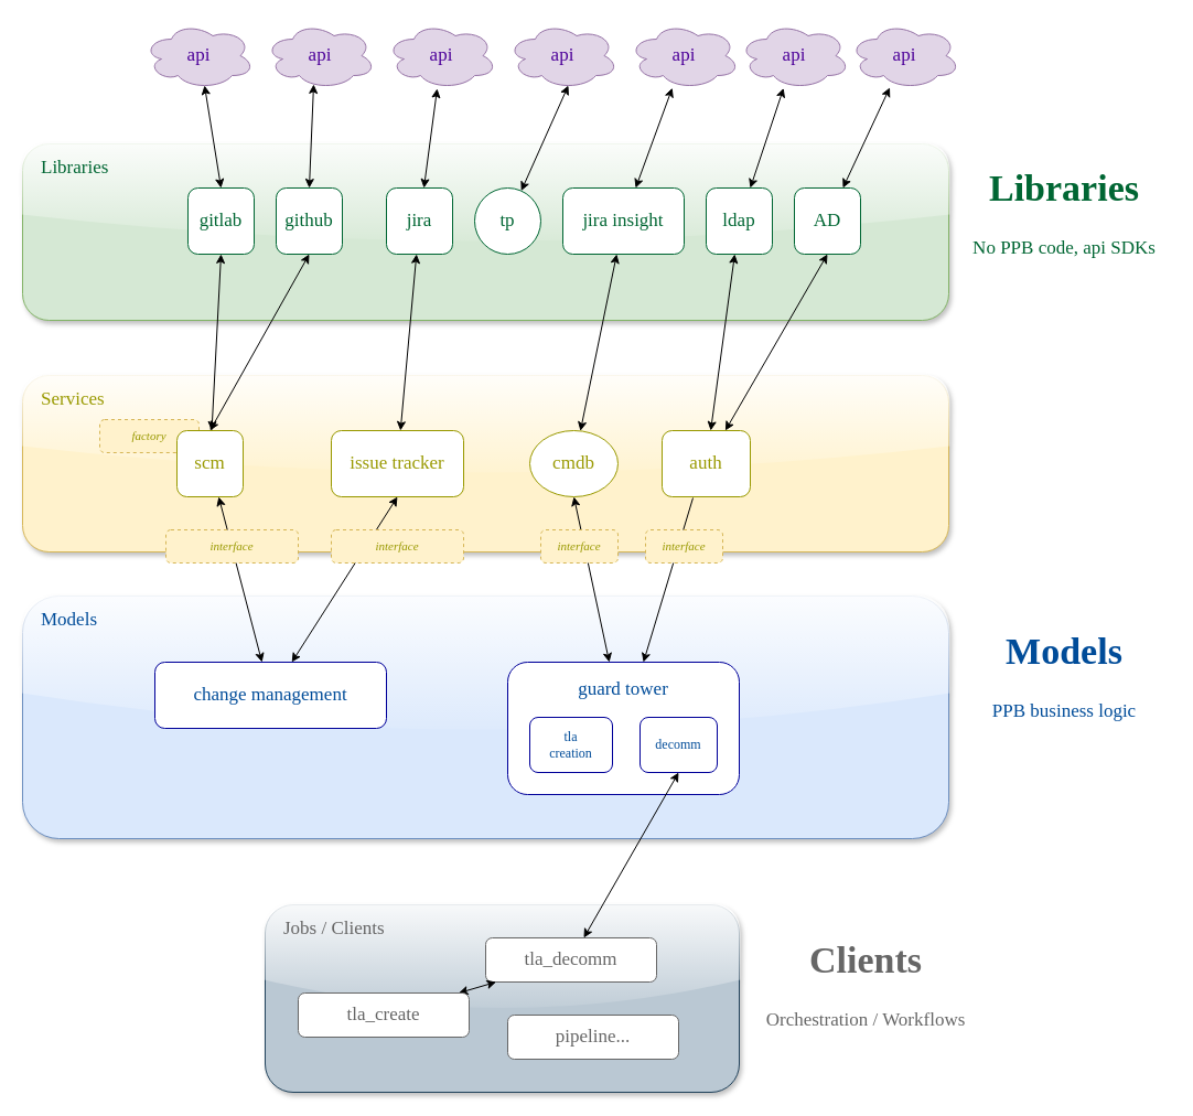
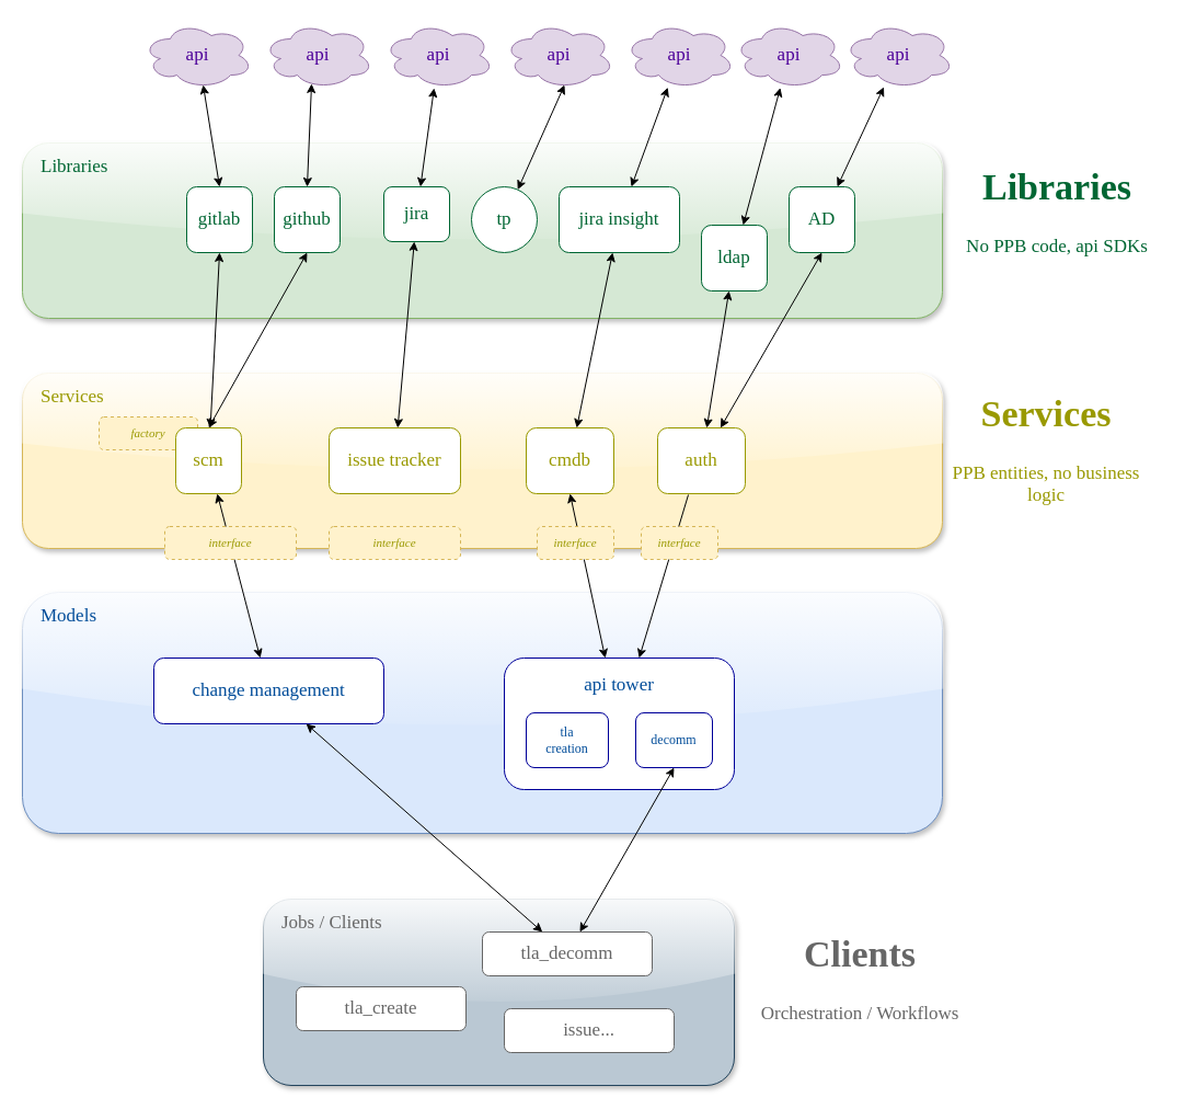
  <mxCell id="0" />
  <mxCell id="1" parent="0" />
  <mxCell id="2" value="Libraries" style="rounded=1;whiteSpace=wrap;html=1;fillColor=#d5e8d4;strokeColor=#82b366;fontSize=17;fontStyle=0;fontFamily=Verdana;align=left;verticalAlign=top;spacingTop=5;spacingLeft=15;shadow=1;sketch=0;glass=1;fontColor=#006633;" vertex="1" parent="1"><mxGeometry x="20" y="130" width="840" height="160" as="geometry" /></mxCell>
  <mxCell id="3" value="Services" style="rounded=1;whiteSpace=wrap;html=1;fillColor=#fff2cc;strokeColor=#d6b656;fontSize=17;fontStyle=0;fontFamily=Verdana;align=left;verticalAlign=top;spacingTop=5;spacingLeft=15;shadow=1;sketch=0;glass=1;fontColor=#999900;" vertex="1" parent="1"><mxGeometry x="20" y="340" width="840" height="160" as="geometry" /></mxCell>
  <mxCell id="4" value="Models" style="rounded=1;whiteSpace=wrap;html=1;fillColor=#dae8fc;strokeColor=#6c8ebf;fontSize=17;fontStyle=0;fontFamily=Verdana;align=left;verticalAlign=top;spacingTop=5;spacingLeft=15;shadow=1;sketch=0;glass=1;fontColor=#004C99;" vertex="1" parent="1"><mxGeometry x="20" y="540" width="840" height="220" as="geometry" /></mxCell>
  <mxCell id="5" value="gitlab" style="whiteSpace=wrap;html=1;aspect=fixed;fontFamily=Verdana;fontSize=17;align=center;verticalAlign=middle;fontColor=#006633;strokeColor=#006633;rounded=1;" vertex="1" parent="1"><mxGeometry x="170" y="170" width="60" height="60" as="geometry" /></mxCell>
  <mxCell id="6" value="github" style="whiteSpace=wrap;html=1;aspect=fixed;fontFamily=Verdana;fontSize=17;align=center;verticalAlign=middle;fontColor=#006633;strokeColor=#006633;rounded=1;" vertex="1" parent="1"><mxGeometry x="250" y="170" width="60" height="60" as="geometry" /></mxCell>
- <mxCell id="7" value="jira" style="whiteSpace=wrap;html=1;aspect=fixed;fontFamily=Verdana;fontSize=17;align=center;verticalAlign=middle;fontColor=#006633;strokeColor=#006633;rounded=1;" vertex="1" parent="1"><mxGeometry x="350" y="170" width="60" height="60" as="geometry" /></mxCell>
+ <mxCell id="7" value="jira" style="whiteSpace=wrap;html=1;aspect=fixed;fontFamily=Verdana;fontSize=17;align=center;verticalAlign=middle;fontColor=#006633;strokeColor=#006633;rounded=1;" vertex="1" parent="1"><mxGeometry x="350" y="170" width="60" height="50" as="geometry" /></mxCell>
  <mxCell id="8" value="tp" style="ellipse;whiteSpace=wrap;html=1;aspect=fixed;fontFamily=Verdana;fontSize=17;align=center;verticalAlign=middle;fontColor=#006633;strokeColor=#006633;" vertex="1" parent="1"><mxGeometry x="430" y="170" width="60" height="60" as="geometry" /></mxCell>
  <mxCell id="9" value="api" style="ellipse;shape=cloud;whiteSpace=wrap;html=1;fontFamily=Verdana;fontSize=17;align=center;verticalAlign=middle;fillColor=#e1d5e7;strokeColor=#9673a6;fontColor=#4C0099;" vertex="1" parent="1"><mxGeometry x="130" width="100" height="60" as="geometry" y="20" /></mxCell>
  <mxCell id="10" value="api" style="ellipse;shape=cloud;whiteSpace=wrap;html=1;fontFamily=Verdana;fontSize=17;align=center;verticalAlign=middle;fillColor=#e1d5e7;strokeColor=#9673a6;fontColor=#4C0099;" vertex="1" parent="1"><mxGeometry x="240" width="100" height="60" as="geometry" y="20" /></mxCell>
  <mxCell id="11" value="api" style="ellipse;shape=cloud;whiteSpace=wrap;html=1;fontFamily=Verdana;fontSize=17;align=center;verticalAlign=middle;fillColor=#e1d5e7;strokeColor=#9673a6;fontColor=#4C0099;" vertex="1" parent="1"><mxGeometry x="350" width="100" height="60" as="geometry" y="20" /></mxCell>
  <mxCell id="12" value="api" style="ellipse;shape=cloud;whiteSpace=wrap;html=1;fontFamily=Verdana;fontSize=17;align=center;verticalAlign=middle;fillColor=#e1d5e7;strokeColor=#9673a6;fontColor=#4C0099;" vertex="1" parent="1"><mxGeometry x="460" width="100" height="60" as="geometry" y="20" /></mxCell>
  <mxCell id="13" value="change management" style="rounded=1;whiteSpace=wrap;html=1;fontFamily=Verdana;fontSize=17;align=center;verticalAlign=middle;strokeColor=#000099;fontColor=#004C99;" vertex="1" parent="1"><mxGeometry x="140" y="600" width="210" height="60" as="geometry" /></mxCell>
  <mxCell id="14" value="" style="endArrow=classic;startArrow=classic;html=1;fontFamily=Verdana;fontSize=17;fontColor=#000099;exitX=0.5;exitY=0;exitDx=0;exitDy=0;entryX=0.55;entryY=0.95;entryDx=0;entryDy=0;entryPerimeter=0;" edge="1" parent="1" source="5" target="9"><mxGeometry width="50" height="50" relative="1" as="geometry"><mxPoint x="520" y="340" as="sourcePoint" /><mxPoint x="200" y="80" as="targetPoint" /></mxGeometry></mxCell>
  <mxCell id="15" value="" style="endArrow=classic;startArrow=classic;html=1;fontFamily=Verdana;fontSize=17;fontColor=#000099;entryX=0.44;entryY=0.933;entryDx=0;entryDy=0;entryPerimeter=0;exitX=0.5;exitY=0;exitDx=0;exitDy=0;exitPerimeter=0;" edge="1" parent="1" source="6" target="10"><mxGeometry width="50" height="50" relative="1" as="geometry"><mxPoint x="270" y="180" as="sourcePoint" /><mxPoint x="195" y="87" as="targetPoint" /></mxGeometry></mxCell>
  <mxCell id="16" value="" style="endArrow=classic;startArrow=classic;html=1;fontFamily=Verdana;fontSize=17;fontColor=#000099;" edge="1" parent="1" source="7" target="11"><mxGeometry width="50" height="50" relative="1" as="geometry"><mxPoint x="520" y="340" as="sourcePoint" /><mxPoint x="570" y="290" as="targetPoint" /></mxGeometry></mxCell>
  <mxCell id="17" value="" style="endArrow=classic;startArrow=classic;html=1;fontFamily=Verdana;fontSize=17;fontColor=#000099;entryX=0.55;entryY=0.95;entryDx=0;entryDy=0;entryPerimeter=0;" edge="1" parent="1" source="8" target="12"><mxGeometry width="50" height="50" relative="1" as="geometry"><mxPoint x="220" y="190" as="sourcePoint" /><mxPoint x="205" y="97" as="targetPoint" /></mxGeometry></mxCell>
  <mxCell id="18" value="" style="endArrow=classic;startArrow=classic;html=1;fontFamily=Verdana;fontSize=17;fontColor=#000099;entryX=0.5;entryY=1;entryDx=0;entryDy=0;" edge="1" parent="1" source="58" target="5"><mxGeometry width="50" height="50" relative="1" as="geometry"><mxPoint x="530" y="340" as="sourcePoint" /><mxPoint x="580" y="290" as="targetPoint" /></mxGeometry></mxCell>
  <mxCell id="19" value="" style="endArrow=classic;startArrow=classic;html=1;fontFamily=Verdana;fontSize=17;fontColor=#000099;entryX=0.5;entryY=1;entryDx=0;entryDy=0;" edge="1" parent="1" target="6"><mxGeometry width="50" height="50" relative="1" as="geometry"><mxPoint x="190" y="390" as="sourcePoint" /><mxPoint x="580" y="290" as="targetPoint" /></mxGeometry></mxCell>
  <mxCell id="20" value="issue tracker" style="whiteSpace=wrap;html=1;fontFamily=Verdana;fontSize=17;align=center;verticalAlign=middle;strokeColor=#999900;fontColor=#999900;rounded=1;" vertex="1" parent="1"><mxGeometry x="300" y="390" width="120" height="60" as="geometry" /></mxCell>
  <mxCell id="21" value="" style="endArrow=classic;startArrow=classic;html=1;fontFamily=Verdana;fontSize=17;fontColor=#000099;" edge="1" parent="1" source="20" target="7"><mxGeometry width="50" height="50" relative="1" as="geometry"><mxPoint x="380" y="380" as="sourcePoint" /><mxPoint x="580" y="280" as="targetPoint" /></mxGeometry></mxCell>
  <mxCell id="22" value="" style="endArrow=classic;startArrow=classic;html=1;fontFamily=Verdana;fontSize=17;fontColor=#000099;" edge="1" parent="1" source="58" target="13"><mxGeometry width="50" height="50" relative="1" as="geometry"><mxPoint x="530" y="300" as="sourcePoint" /><mxPoint x="580" y="250" as="targetPoint" /></mxGeometry></mxCell>
- <mxCell id="23" value="" style="endArrow=classic;startArrow=classic;html=1;fontFamily=Verdana;fontSize=17;fontColor=#000099;entryX=0.5;entryY=1;entryDx=0;entryDy=0;strokeWidth=1;" edge="1" parent="1" source="13" target="20"><mxGeometry width="50" height="50" relative="1" as="geometry"><mxPoint x="530" y="420" as="sourcePoint" /><mxPoint x="580" y="370" as="targetPoint" /></mxGeometry></mxCell>
  <mxCell id="24" value="&lt;h1&gt;Libraries&lt;/h1&gt;&lt;p&gt;No PPB code, api SDKs&lt;/p&gt;" style="text;html=1;strokeColor=none;fillColor=none;spacing=5;spacingTop=-20;whiteSpace=wrap;overflow=hidden;rounded=0;fontFamily=Verdana;fontSize=17;fontColor=#006633;align=center;verticalAlign=middle;" vertex="1" parent="1"><mxGeometry x="870" y="140" width="190" height="120" as="geometry" /></mxCell>
- <mxCell id="26" value="&lt;h1&gt;Models&lt;/h1&gt;&lt;p&gt;PPB business logic&lt;/p&gt;" style="text;html=1;strokeColor=none;fillColor=none;spacing=5;spacingTop=-20;whiteSpace=wrap;overflow=hidden;rounded=0;fontFamily=Verdana;fontSize=17;align=center;verticalAlign=middle;fontColor=#004C99;" vertex="1" parent="1"><mxGeometry x="870" y="560" width="190" height="120" as="geometry" /></mxCell>
- <mxCell id="27" value="guard tower" style="rounded=1;whiteSpace=wrap;html=1;fontFamily=Verdana;fontSize=17;align=center;verticalAlign=top;strokeColor=#000099;glass=0;shadow=0;fontColor=#004C99;spacingTop=8;" vertex="1" parent="1"><mxGeometry x="460" y="600" width="210" height="120" as="geometry" /></mxCell>
+ <mxCell id="25" value="&lt;h1&gt;Services&lt;/h1&gt;&lt;p&gt;PPB entities, no business logic&lt;/p&gt;" style="text;html=1;strokeColor=none;fillColor=none;spacing=5;spacingTop=-20;whiteSpace=wrap;overflow=hidden;rounded=0;fontFamily=Verdana;fontSize=17;align=center;verticalAlign=middle;fontColor=#999900;" vertex="1" parent="1"><mxGeometry x="860" y="350" width="190" height="120" as="geometry" /></mxCell>
+ <mxCell id="27" value="api tower" style="rounded=1;whiteSpace=wrap;html=1;fontFamily=Verdana;fontSize=17;align=center;verticalAlign=top;strokeColor=#000099;glass=0;shadow=0;fontColor=#004C99;spacingTop=8;" vertex="1" parent="1"><mxGeometry x="460" y="600" width="210" height="120" as="geometry" /></mxCell>
  <mxCell id="28" value="jira insight" style="whiteSpace=wrap;html=1;fontFamily=Verdana;fontSize=17;align=center;verticalAlign=middle;fontColor=#006633;strokeColor=#006633;rounded=1;" vertex="1" parent="1"><mxGeometry x="510" y="170" width="110" height="60" as="geometry" /></mxCell>
- <mxCell id="29" value="cmdb" style="ellipse;whiteSpace=wrap;html=1;fontFamily=Verdana;fontSize=17;align=center;verticalAlign=middle;strokeColor=#999900;fontColor=#999900;" vertex="1" parent="1"><mxGeometry x="480" y="390" width="80" height="60" as="geometry" /></mxCell>
- <mxCell id="30" value="ldap" style="whiteSpace=wrap;html=1;aspect=fixed;fontFamily=Verdana;fontSize=17;align=center;verticalAlign=middle;fontColor=#006633;strokeColor=#006633;rounded=1;" vertex="1" parent="1"><mxGeometry x="640" y="170" width="60" height="60" as="geometry" /></mxCell>
+ <mxCell id="29" value="cmdb" style="whiteSpace=wrap;html=1;fontFamily=Verdana;fontSize=17;align=center;verticalAlign=middle;strokeColor=#999900;fontColor=#999900;rounded=1;" vertex="1" parent="1"><mxGeometry x="480" y="390" width="80" height="60" as="geometry" /></mxCell>
+ <mxCell id="30" value="ldap" style="whiteSpace=wrap;html=1;aspect=fixed;fontFamily=Verdana;fontSize=17;align=center;verticalAlign=middle;fontColor=#006633;strokeColor=#006633;rounded=1;" vertex="1" parent="1"><mxGeometry x="640" y="205" width="60" height="60" as="geometry" /></mxCell>
  <mxCell id="31" value="auth" style="whiteSpace=wrap;html=1;fontFamily=Verdana;fontSize=17;align=center;verticalAlign=middle;strokeColor=#999900;fontColor=#999900;rounded=1;" vertex="1" parent="1"><mxGeometry x="600" y="390" width="80" height="60" as="geometry" /></mxCell>
  <mxCell id="32" value="" style="endArrow=classic;startArrow=classic;html=1;fontFamily=Verdana;fontSize=17;fontColor=#006633;entryX=0.5;entryY=1;entryDx=0;entryDy=0;" edge="1" parent="1" source="27" target="29"><mxGeometry width="50" height="50" relative="1" as="geometry"><mxPoint x="520" y="420" as="sourcePoint" /><mxPoint x="570" y="370" as="targetPoint" /></mxGeometry></mxCell>
  <mxCell id="33" value="" style="endArrow=none;startArrow=classic;html=1;fontFamily=Verdana;fontSize=17;fontColor=#006633;entryX=0.35;entryY=1.017;entryDx=0;entryDy=0;entryPerimeter=0;" edge="1" parent="1" source="27" target="31"><mxGeometry width="50" height="50" relative="1" as="geometry"><mxPoint x="520" y="420" as="sourcePoint" /><mxPoint x="570" y="370" as="targetPoint" /></mxGeometry></mxCell>
  <mxCell id="34" value="tla&lt;br style=&quot;font-size: 12px;&quot;&gt;creation" style="rounded=1;whiteSpace=wrap;html=1;fontFamily=Verdana;fontSize=12;align=center;verticalAlign=middle;strokeColor=#000099;glass=0;shadow=0;fontColor=#004C99;" vertex="1" parent="1"><mxGeometry x="480" y="650" width="75" height="50" as="geometry" /></mxCell>
  <mxCell id="35" value="decomm" style="rounded=1;whiteSpace=wrap;html=1;fontFamily=Verdana;fontSize=12;align=center;verticalAlign=middle;strokeColor=#000099;glass=0;shadow=0;fontColor=#004C99;" vertex="1" parent="1"><mxGeometry x="580" y="650" width="70" height="50" as="geometry" /></mxCell>
  <mxCell id="36" value="" style="endArrow=classic;startArrow=classic;html=1;fontFamily=Verdana;fontSize=17;fontColor=#006633;" edge="1" parent="1" source="29" target="28"><mxGeometry width="50" height="50" relative="1" as="geometry"><mxPoint x="520" y="410" as="sourcePoint" /><mxPoint x="570" y="360" as="targetPoint" /></mxGeometry></mxCell>
  <mxCell id="37" value="" style="endArrow=classic;startArrow=classic;html=1;fontFamily=Verdana;fontSize=17;fontColor=#006633;" edge="1" parent="1" source="31" target="30"><mxGeometry width="50" height="50" relative="1" as="geometry"><mxPoint x="520" y="410" as="sourcePoint" /><mxPoint x="570" y="360" as="targetPoint" /></mxGeometry></mxCell>
  <mxCell id="38" value="AD" style="whiteSpace=wrap;html=1;aspect=fixed;fontFamily=Verdana;fontSize=17;align=center;verticalAlign=middle;fontColor=#006633;strokeColor=#006633;rounded=1;" vertex="1" parent="1"><mxGeometry x="720" y="170" width="60" height="60" as="geometry" /></mxCell>
  <mxCell id="39" value="" style="endArrow=classic;startArrow=classic;html=1;fontFamily=Verdana;fontSize=17;fontColor=#006633;entryX=0.5;entryY=1;entryDx=0;entryDy=0;" edge="1" parent="1" source="31" target="38"><mxGeometry width="50" height="50" relative="1" as="geometry"><mxPoint x="520" y="410" as="sourcePoint" /><mxPoint x="570" y="360" as="targetPoint" /></mxGeometry></mxCell>
  <mxCell id="40" value="api" style="ellipse;shape=cloud;whiteSpace=wrap;html=1;fontFamily=Verdana;fontSize=17;align=center;verticalAlign=middle;fillColor=#e1d5e7;strokeColor=#9673a6;fontColor=#4C0099;" vertex="1" parent="1"><mxGeometry x="570" width="100" height="60" as="geometry" y="20" /></mxCell>
  <mxCell id="41" value="api" style="ellipse;shape=cloud;whiteSpace=wrap;html=1;fontFamily=Verdana;fontSize=17;align=center;verticalAlign=middle;fillColor=#e1d5e7;strokeColor=#9673a6;fontColor=#4C0099;" vertex="1" parent="1"><mxGeometry x="670" width="100" height="60" as="geometry" y="20" /></mxCell>
  <mxCell id="42" value="api" style="ellipse;shape=cloud;whiteSpace=wrap;html=1;fontFamily=Verdana;fontSize=17;align=center;verticalAlign=middle;fillColor=#e1d5e7;strokeColor=#9673a6;fontColor=#4C0099;" vertex="1" parent="1"><mxGeometry x="770" width="100" height="60" as="geometry" y="20" /></mxCell>
  <mxCell id="43" value="" style="endArrow=classic;startArrow=classic;html=1;fontFamily=Verdana;fontSize=17;fontColor=#006633;" edge="1" parent="1" source="28" target="40"><mxGeometry width="50" height="50" relative="1" as="geometry"><mxPoint x="520" y="410" as="sourcePoint" /><mxPoint x="570" y="360" as="targetPoint" /></mxGeometry></mxCell>
  <mxCell id="44" value="" style="endArrow=classic;startArrow=classic;html=1;fontFamily=Verdana;fontSize=17;fontColor=#006633;" edge="1" parent="1" source="30" target="41"><mxGeometry width="50" height="50" relative="1" as="geometry"><mxPoint x="520" y="410" as="sourcePoint" /><mxPoint x="570" y="360" as="targetPoint" /></mxGeometry></mxCell>
  <mxCell id="45" value="" style="endArrow=classic;startArrow=classic;html=1;fontFamily=Verdana;fontSize=17;fontColor=#006633;" edge="1" parent="1" source="38" target="42"><mxGeometry width="50" height="50" relative="1" as="geometry"><mxPoint x="520" y="410" as="sourcePoint" /><mxPoint x="570" y="360" as="targetPoint" /></mxGeometry></mxCell>
  <mxCell id="46" value="interface" style="rounded=1;whiteSpace=wrap;html=1;fontFamily=Verdana;fontSize=11;strokeColor=#d6b656;align=center;verticalAlign=middle;dashed=1;fillColor=#fff2cc;fontStyle=2;fontColor=#999900;" vertex="1" parent="1"><mxGeometry x="150" y="480" width="120" height="30" as="geometry" /></mxCell>
  <mxCell id="47" value="interface" style="rounded=1;whiteSpace=wrap;html=1;fontFamily=Verdana;fontSize=11;strokeColor=#d6b656;align=center;verticalAlign=middle;dashed=1;fillColor=#fff2cc;fontStyle=2;fontColor=#999900;" vertex="1" parent="1"><mxGeometry x="300" y="480" width="120" height="30" as="geometry" /></mxCell>
  <mxCell id="48" value="interface" style="rounded=1;whiteSpace=wrap;html=1;fontFamily=Verdana;fontSize=11;strokeColor=#d6b656;align=center;verticalAlign=middle;dashed=1;fillColor=#fff2cc;fontStyle=2;fontColor=#999900;" vertex="1" parent="1"><mxGeometry x="490" y="480" width="70" height="30" as="geometry" /></mxCell>
  <mxCell id="49" value="interface" style="rounded=1;whiteSpace=wrap;html=1;fontFamily=Verdana;fontSize=11;strokeColor=#d6b656;align=center;verticalAlign=middle;dashed=1;fillColor=#fff2cc;fontStyle=2;fontColor=#999900;" vertex="1" parent="1"><mxGeometry x="585" y="480" width="70" height="30" as="geometry" /></mxCell>
  <mxCell id="50" value="Jobs / Clients" style="rounded=1;whiteSpace=wrap;html=1;fillColor=#bac8d3;strokeColor=#23445d;fontSize=17;fontStyle=0;fontFamily=Verdana;align=left;verticalAlign=top;spacingTop=5;spacingLeft=15;shadow=1;sketch=0;glass=1;fontColor=#666666;" vertex="1" parent="1"><mxGeometry x="240" y="820" width="430" height="170" as="geometry" /></mxCell>
  <mxCell id="51" value="" style="endArrow=classic;startArrow=classic;html=1;fontFamily=Verdana;fontSize=12;fontColor=#666666;entryX=0.5;entryY=1;entryDx=0;entryDy=0;" edge="1" parent="1" source="52" target="35"><mxGeometry width="50" height="50" relative="1" as="geometry"><mxPoint x="500" y="630" as="sourcePoint" /><mxPoint x="550" y="580" as="targetPoint" /></mxGeometry></mxCell>
  <mxCell id="52" value="tla_decomm" style="rounded=1;whiteSpace=wrap;html=1;fontFamily=Verdana;fontSize=17;align=center;verticalAlign=middle;fontColor=#666666;strokeColor=#666666;" vertex="1" parent="1"><mxGeometry x="440" y="850" width="155" height="40" as="geometry" /></mxCell>
- <mxCell id="53" value="" style="endArrow=classic;startArrow=classic;html=1;fontFamily=Verdana;fontSize=12;fontColor=#666666;" edge="1" parent="1" source="52" target="54"><mxGeometry width="50" height="50" relative="1" as="geometry"><mxPoint x="500" y="630" as="sourcePoint" /><mxPoint x="550" y="580" as="targetPoint" /></mxGeometry></mxCell>
+ <mxCell id="53" value="" style="endArrow=classic;startArrow=classic;html=1;fontFamily=Verdana;fontSize=12;fontColor=#666666;" edge="1" parent="1" source="52" target="13"><mxGeometry width="50" height="50" relative="1" as="geometry"><mxPoint x="500" y="630" as="sourcePoint" /><mxPoint x="550" y="580" as="targetPoint" /></mxGeometry></mxCell>
  <mxCell id="54" value="tla_create" style="rounded=1;whiteSpace=wrap;html=1;fontFamily=Verdana;fontSize=17;align=center;verticalAlign=middle;fontColor=#666666;strokeColor=#666666;" vertex="1" parent="1"><mxGeometry x="270" y="900" width="155" height="40" as="geometry" /></mxCell>
- <mxCell id="55" value="pipeline..." style="rounded=1;whiteSpace=wrap;html=1;fontFamily=Verdana;fontSize=17;align=center;verticalAlign=middle;fontColor=#666666;strokeColor=#666666;" vertex="1" parent="1"><mxGeometry x="460" y="920" width="155" height="40" as="geometry" /></mxCell>
+ <mxCell id="55" value="issue..." style="rounded=1;whiteSpace=wrap;html=1;fontFamily=Verdana;fontSize=17;align=center;verticalAlign=middle;fontColor=#666666;strokeColor=#666666;" vertex="1" parent="1"><mxGeometry x="460" y="920" width="155" height="40" as="geometry" /></mxCell>
  <mxCell id="56" value="&lt;h1&gt;Clients&lt;/h1&gt;&lt;p&gt;Orchestration / Workflows&lt;/p&gt;" style="text;html=1;strokeColor=none;fillColor=none;spacing=5;spacingTop=-20;whiteSpace=wrap;overflow=hidden;rounded=0;fontFamily=Verdana;fontSize=17;align=center;verticalAlign=middle;fontColor=#666666;" vertex="1" parent="1"><mxGeometry x="690" y="840" width="190" height="120" as="geometry" /></mxCell>
  <mxCell id="57" value="factory" style="rounded=1;whiteSpace=wrap;html=1;fontFamily=Verdana;fontSize=11;strokeColor=#d6b656;align=center;verticalAlign=middle;dashed=1;fillColor=#fff2cc;fontStyle=2;fontColor=#999900;" vertex="1" parent="1"><mxGeometry x="90" y="380" width="90" height="30" as="geometry" /></mxCell>
  <mxCell id="58" value="scm" style="whiteSpace=wrap;html=1;aspect=fixed;fontFamily=Verdana;fontSize=17;align=center;verticalAlign=middle;strokeColor=#999900;fontColor=#999900;rounded=1;" vertex="1" parent="1"><mxGeometry x="160" y="390" width="60" height="60" as="geometry" /></mxCell>
